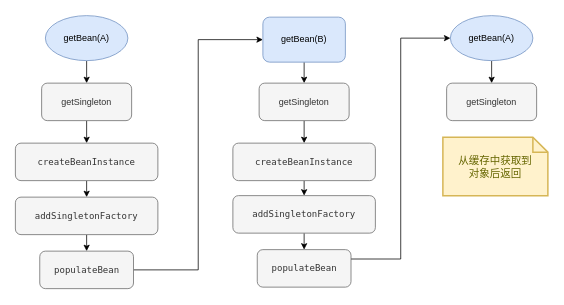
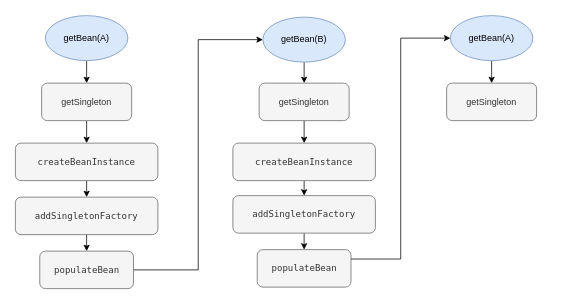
  <mxCell id="0" />
  <mxCell id="1" parent="0" />
  <mxCell id="2" style="edgeStyle=orthogonalEdgeStyle;rounded=0;orthogonalLoop=1;jettySize=auto;html=1;exitX=0.5;exitY=1;exitDx=0;exitDy=0;entryX=0.5;entryY=0;entryDx=0;entryDy=0;" edge="1" parent="1" source="3" target="7"><mxGeometry relative="1" as="geometry" /></mxCell>
  <mxCell id="3" value="getBean(A)" style="ellipse;whiteSpace=wrap;html=1;fillColor=#dae8fc;strokeColor=#6c8ebf;" vertex="1" parent="1"><mxGeometry x="60" y="20" width="110" height="60" as="geometry" /></mxCell>
  <mxCell id="4" style="edgeStyle=orthogonalEdgeStyle;rounded=0;orthogonalLoop=1;jettySize=auto;html=1;exitX=0.5;exitY=1;exitDx=0;exitDy=0;entryX=0.5;entryY=0;entryDx=0;entryDy=0;" edge="1" parent="1" source="5" target="15"><mxGeometry relative="1" as="geometry" /></mxCell>
- <mxCell id="5" value="getBean(B)" style="whiteSpace=wrap;html=1;fillColor=#dae8fc;strokeColor=#6c8ebf;rounded=1;" vertex="1" parent="1"><mxGeometry x="350" y="22" width="110" height="60" as="geometry" /></mxCell>
+ <mxCell id="5" value="getBean(B)" style="ellipse;whiteSpace=wrap;html=1;fillColor=#dae8fc;strokeColor=#6c8ebf;" vertex="1" parent="1"><mxGeometry x="350" y="22" width="110" height="60" as="geometry" /></mxCell>
  <mxCell id="6" style="edgeStyle=orthogonalEdgeStyle;rounded=0;orthogonalLoop=1;jettySize=auto;html=1;exitX=0.5;exitY=1;exitDx=0;exitDy=0;entryX=0.5;entryY=0;entryDx=0;entryDy=0;" edge="1" parent="1" source="7" target="9"><mxGeometry relative="1" as="geometry" /></mxCell>
  <mxCell id="7" value="getSingleton" style="rounded=1;whiteSpace=wrap;html=1;fillColor=#f5f5f5;strokeColor=#666666;fontColor=#333333;" vertex="1" parent="1"><mxGeometry x="55" y="110" width="120" height="50" as="geometry" /></mxCell>
  <mxCell id="8" style="edgeStyle=orthogonalEdgeStyle;rounded=0;orthogonalLoop=1;jettySize=auto;html=1;exitX=0.5;exitY=1;exitDx=0;exitDy=0;entryX=0.5;entryY=0;entryDx=0;entryDy=0;" edge="1" parent="1" source="9" target="11"><mxGeometry relative="1" as="geometry" /></mxCell>
  <mxCell id="9" value="&lt;pre&gt;createBeanInstance&lt;/pre&gt;" style="rounded=1;whiteSpace=wrap;html=1;fillColor=#f5f5f5;strokeColor=#666666;fontColor=#333333;" vertex="1" parent="1"><mxGeometry x="20" y="190" width="190" height="50" as="geometry" /></mxCell>
  <mxCell id="10" style="edgeStyle=orthogonalEdgeStyle;rounded=0;orthogonalLoop=1;jettySize=auto;html=1;exitX=0.5;exitY=1;exitDx=0;exitDy=0;entryX=0.5;entryY=0;entryDx=0;entryDy=0;" edge="1" parent="1" source="11" target="13"><mxGeometry relative="1" as="geometry" /></mxCell>
  <mxCell id="11" value="&lt;pre&gt;&lt;pre&gt;addSingletonFactory&lt;/pre&gt;&lt;/pre&gt;" style="rounded=1;whiteSpace=wrap;html=1;fillColor=#f5f5f5;strokeColor=#666666;fontColor=#333333;" vertex="1" parent="1"><mxGeometry x="20" y="262" width="190" height="50" as="geometry" /></mxCell>
  <mxCell id="12" style="edgeStyle=orthogonalEdgeStyle;rounded=0;orthogonalLoop=1;jettySize=auto;html=1;exitX=1;exitY=0.5;exitDx=0;exitDy=0;entryX=0;entryY=0.5;entryDx=0;entryDy=0;" edge="1" parent="1" source="13" target="5"><mxGeometry relative="1" as="geometry" /></mxCell>
  <mxCell id="13" value="&lt;pre&gt;&lt;pre&gt;&lt;pre&gt;populateBean&lt;/pre&gt;&lt;/pre&gt;&lt;/pre&gt;" style="rounded=1;whiteSpace=wrap;html=1;fillColor=#f5f5f5;strokeColor=#666666;fontColor=#333333;" vertex="1" parent="1"><mxGeometry x="52.5" y="334" width="125" height="50" as="geometry" /></mxCell>
  <mxCell id="14" style="edgeStyle=orthogonalEdgeStyle;rounded=0;orthogonalLoop=1;jettySize=auto;html=1;exitX=0.5;exitY=1;exitDx=0;exitDy=0;entryX=0.5;entryY=0;entryDx=0;entryDy=0;" edge="1" parent="1" source="15" target="17"><mxGeometry relative="1" as="geometry" /></mxCell>
  <mxCell id="15" value="getSingleton" style="rounded=1;whiteSpace=wrap;html=1;fillColor=#f5f5f5;strokeColor=#666666;fontColor=#333333;" vertex="1" parent="1"><mxGeometry x="345" y="110" width="120" height="50" as="geometry" /></mxCell>
  <mxCell id="16" style="edgeStyle=orthogonalEdgeStyle;rounded=0;orthogonalLoop=1;jettySize=auto;html=1;exitX=0.5;exitY=1;exitDx=0;exitDy=0;entryX=0.5;entryY=0;entryDx=0;entryDy=0;" edge="1" parent="1" source="17" target="19"><mxGeometry relative="1" as="geometry" /></mxCell>
  <mxCell id="17" value="&lt;pre&gt;createBeanInstance&lt;/pre&gt;" style="rounded=1;whiteSpace=wrap;html=1;fillColor=#f5f5f5;strokeColor=#666666;fontColor=#333333;" vertex="1" parent="1"><mxGeometry x="310" y="190" width="190" height="50" as="geometry" /></mxCell>
  <mxCell id="18" style="edgeStyle=orthogonalEdgeStyle;rounded=0;orthogonalLoop=1;jettySize=auto;html=1;exitX=0.5;exitY=1;exitDx=0;exitDy=0;entryX=0.5;entryY=0;entryDx=0;entryDy=0;" edge="1" parent="1" source="19" target="21"><mxGeometry relative="1" as="geometry" /></mxCell>
  <mxCell id="19" value="&lt;pre&gt;&lt;pre&gt;addSingletonFactory&lt;/pre&gt;&lt;/pre&gt;" style="rounded=1;whiteSpace=wrap;html=1;fillColor=#f5f5f5;strokeColor=#666666;fontColor=#333333;" vertex="1" parent="1"><mxGeometry x="310" y="260" width="190" height="50" as="geometry" /></mxCell>
  <mxCell id="20" style="edgeStyle=orthogonalEdgeStyle;rounded=0;orthogonalLoop=1;jettySize=auto;html=1;exitX=1;exitY=0.25;exitDx=0;exitDy=0;entryX=0;entryY=0.5;entryDx=0;entryDy=0;" edge="1" parent="1" source="21" target="23"><mxGeometry relative="1" as="geometry" /></mxCell>
  <mxCell id="21" value="&lt;pre&gt;&lt;pre&gt;&lt;pre&gt;populateBean&lt;/pre&gt;&lt;/pre&gt;&lt;/pre&gt;" style="rounded=1;whiteSpace=wrap;html=1;fillColor=#f5f5f5;strokeColor=#666666;fontColor=#333333;" vertex="1" parent="1"><mxGeometry x="342.5" y="332" width="125" height="50" as="geometry" /></mxCell>
  <mxCell id="22" style="edgeStyle=orthogonalEdgeStyle;rounded=0;orthogonalLoop=1;jettySize=auto;html=1;exitX=0.5;exitY=1;exitDx=0;exitDy=0;entryX=0.5;entryY=0;entryDx=0;entryDy=0;" edge="1" parent="1" source="23" target="24"><mxGeometry relative="1" as="geometry" /></mxCell>
  <mxCell id="23" value="getBean(A)" style="ellipse;whiteSpace=wrap;html=1;fillColor=#dae8fc;strokeColor=#6c8ebf;" vertex="1" parent="1"><mxGeometry x="600" y="20" width="110" height="60" as="geometry" /></mxCell>
  <mxCell id="24" value="getSingleton" style="rounded=1;whiteSpace=wrap;html=1;fillColor=#f5f5f5;strokeColor=#666666;fontColor=#333333;" vertex="1" parent="1"><mxGeometry x="595" y="110" width="120" height="50" as="geometry" /></mxCell>
- <mxCell id="25" value="从缓存中获取到&lt;br&gt;对象后返回" style="shape=note;strokeWidth=2;fontSize=14;size=20;whiteSpace=wrap;html=1;fillColor=#fff2cc;strokeColor=#d6b656;fontColor=#666600;" vertex="1" parent="1"><mxGeometry x="590" y="182" width="140" height="78" as="geometry" /></mxCell>
